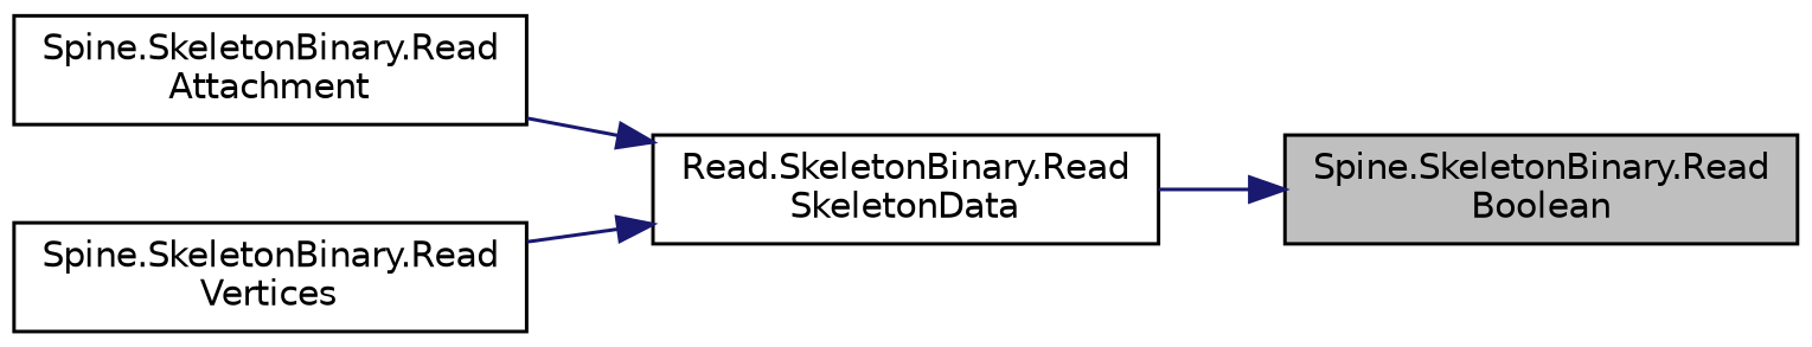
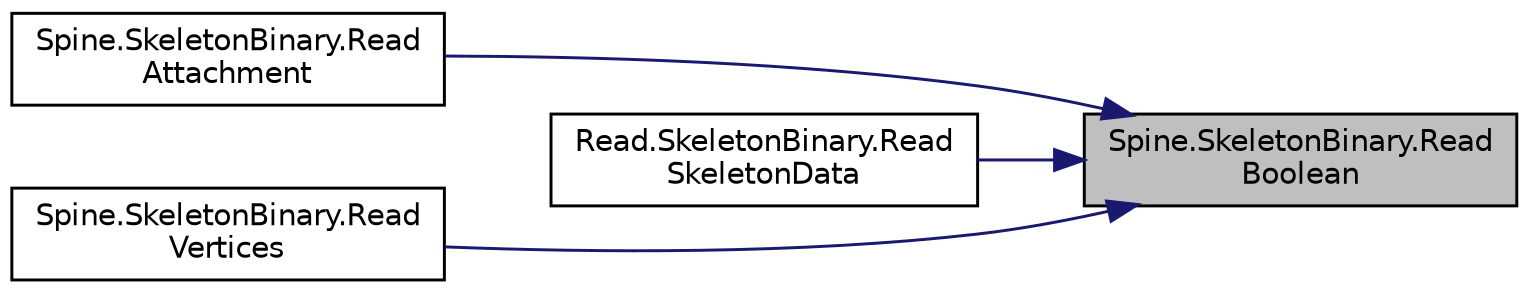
  digraph {
    rankdir=RL
    node [color=black fillcolor=white fontname=Helvetica fontsize=10 shape=record style=filled]
    edge [color=midnightblue dir=back fontname=Helvetica fontsize=10 labelfontname=Helvetica labelfontsize=10 style=solid]
    n1 [fillcolor=grey75 fontcolor=black height=0.2 label="Spine.SkeletonBinary.Read\lBoolean" width=0.4]
    n2 [height=0.2 label="Spine.SkeletonBinary.Read\lAttachment" width=0.4]
    n3 [height=0.2 label="Read.SkeletonBinary.Read\lSkeletonData" width=0.4]
    n4 [height=0.2 label="Spine.SkeletonBinary.Read\lVertices" width=0.4]
-   n3 -> n2
+   n1 -> n2
    n1 -> n3
-   n3 -> n4
+   n1 -> n4
  }
